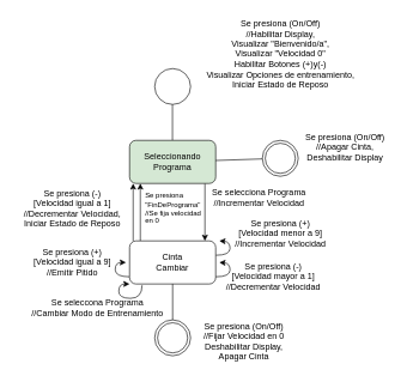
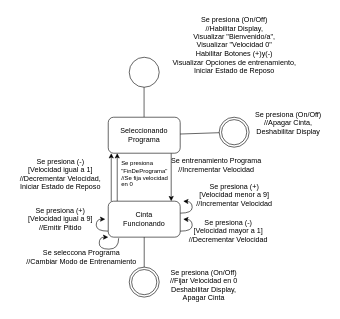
  <mxCell id="0" />
  <mxCell id="1" parent="0" />
  <mxCell id="2" value="Se presiona (On/Off)&lt;div&gt;//Habilitar Display,&lt;/div&gt;&lt;div&gt;Visualizar &quot;Bienvenido/a&quot;,&lt;/div&gt;&lt;div&gt;Visualizar &quot;Velocidad 0&quot;&lt;/div&gt;&lt;div&gt;Habilitar Botones (+)y(-)&lt;/div&gt;&lt;div&gt;Visualizar Opciones de entrenamiento,&lt;/div&gt;&lt;div&gt;Iniciar Estado de Reposo&lt;/div&gt;" style="text;html=1;align=center;verticalAlign=middle;resizable=0;points=[];autosize=1;strokeColor=none;fillColor=none;" vertex="1" parent="1"><mxGeometry x="275" y="20" width="230" height="110" as="geometry" /></mxCell>
  <mxCell id="3" value="" style="ellipse;whiteSpace=wrap;html=1;aspect=fixed;" vertex="1" parent="1"><mxGeometry x="215" y="95" width="50" height="50" as="geometry" /></mxCell>
  <mxCell id="4" value="" style="endArrow=none;html=1;rounded=0;" edge="1" parent="1"><mxGeometry width="50" height="50" relative="1" as="geometry"><mxPoint x="239.76" y="195" as="sourcePoint" /><mxPoint x="239.76" y="145" as="targetPoint" /></mxGeometry></mxCell>
  <mxCell id="5" value="" style="edgeStyle=orthogonalEdgeStyle;rounded=0;orthogonalLoop=1;jettySize=auto;html=1;" edge="1" parent="1"><mxGeometry relative="1" as="geometry"><mxPoint x="285" y="255" as="sourcePoint" /><mxPoint x="285" y="335" as="targetPoint" /></mxGeometry></mxCell>
- <mxCell id="6" value="Seleccionando&lt;div&gt;Programa&lt;/div&gt;" style="rounded=1;whiteSpace=wrap;html=1;fillColor=#d5e8d4;" vertex="1" parent="1"><mxGeometry x="180" y="195" width="120" height="60" as="geometry" /></mxCell>
+ <mxCell id="6" value="Seleccionando&lt;div&gt;Programa&lt;/div&gt;" style="rounded=1;whiteSpace=wrap;html=1;" vertex="1" parent="1"><mxGeometry x="180" y="195" width="120" height="60" as="geometry" /></mxCell>
  <mxCell id="7" style="edgeStyle=orthogonalEdgeStyle;rounded=0;orthogonalLoop=1;jettySize=auto;html=1;curved=1;" edge="1" parent="1" source="11"><mxGeometry relative="1" as="geometry"><mxPoint x="305" y="335" as="targetPoint" /><Array as="points"><mxPoint x="320" y="355" /><mxPoint x="320" y="336" /><mxPoint x="305" y="336" /></Array></mxGeometry></mxCell>
  <mxCell id="8" style="edgeStyle=orthogonalEdgeStyle;rounded=0;orthogonalLoop=1;jettySize=auto;html=1;curved=1;" edge="1" parent="1"><mxGeometry relative="1" as="geometry"><mxPoint x="175" y="365" as="targetPoint" /><mxPoint x="180" y="385" as="sourcePoint" /><Array as="points"><mxPoint x="160" y="385" /><mxPoint x="160" y="365" /></Array></mxGeometry></mxCell>
  <mxCell id="9" style="edgeStyle=orthogonalEdgeStyle;rounded=0;orthogonalLoop=1;jettySize=auto;html=1;" edge="1" parent="1"><mxGeometry relative="1" as="geometry"><mxPoint x="185" y="335" as="sourcePoint" /><mxPoint x="185" y="255" as="targetPoint" /></mxGeometry></mxCell>
  <mxCell id="10" value="" style="edgeStyle=orthogonalEdgeStyle;rounded=0;orthogonalLoop=1;jettySize=auto;html=1;" edge="1" parent="1"><mxGeometry relative="1" as="geometry"><mxPoint x="195" y="335" as="sourcePoint" /><mxPoint x="195" y="255" as="targetPoint" /></mxGeometry></mxCell>
- <mxCell id="11" value="Cinta&lt;div&gt;Cambiar&lt;/div&gt;" style="whiteSpace=wrap;html=1;rounded=1;" vertex="1" parent="1"><mxGeometry x="180" y="335" width="120" height="60" as="geometry" /></mxCell>
- <mxCell id="12" value="Se selecciona Programa&lt;div&gt;//Incrementar Velocidad&lt;/div&gt;" style="text;html=1;align=center;verticalAlign=middle;resizable=0;points=[];autosize=1;strokeColor=none;fillColor=none;" vertex="1" parent="1"><mxGeometry x="285" y="255" width="150" height="40" as="geometry" /></mxCell>
+ <mxCell id="11" value="Cinta&lt;div&gt;Funcionando&lt;/div&gt;" style="whiteSpace=wrap;html=1;rounded=1;" vertex="1" parent="1"><mxGeometry x="180" y="335" width="120" height="60" as="geometry" /></mxCell>
+ <mxCell id="12" value="Se entrenamiento Programa&lt;div&gt;//Incrementar Velocidad&lt;/div&gt;" style="text;html=1;align=center;verticalAlign=middle;resizable=0;points=[];autosize=1;strokeColor=none;fillColor=none;" vertex="1" parent="1"><mxGeometry x="285" y="255" width="150" height="40" as="geometry" /></mxCell>
  <mxCell id="13" value="Se presiona (+)&lt;div&gt;[Velocidad menor a 9]&lt;/div&gt;&lt;div&gt;//Incrementar Velocidad&lt;/div&gt;" style="text;html=1;align=center;verticalAlign=middle;resizable=0;points=[];autosize=1;strokeColor=none;fillColor=none;" vertex="1" parent="1"><mxGeometry x="315" y="295" width="150" height="60" as="geometry" /></mxCell>
  <mxCell id="14" style="edgeStyle=orthogonalEdgeStyle;rounded=0;orthogonalLoop=1;jettySize=auto;html=1;curved=1;" edge="1" parent="1"><mxGeometry relative="1" as="geometry"><mxPoint x="305" y="365" as="targetPoint" /><mxPoint x="300" y="385" as="sourcePoint" /><Array as="points"><mxPoint x="320" y="385" /><mxPoint x="320" y="366" /><mxPoint x="305" y="366" /></Array></mxGeometry></mxCell>
  <mxCell id="15" value="Se presiona (-)&lt;div&gt;[Velocidad mayor a 1]&lt;/div&gt;&lt;div&gt;//Decrementar Velocidad&lt;/div&gt;" style="text;html=1;align=center;verticalAlign=middle;resizable=0;points=[];autosize=1;strokeColor=none;fillColor=none;" vertex="1" parent="1"><mxGeometry x="305" y="355" width="150" height="60" as="geometry" /></mxCell>
  <mxCell id="16" value="Se presiona (+)&lt;div&gt;[Velocidad igual a 9]&lt;/div&gt;&lt;div&gt;//Emitir Pitido&lt;/div&gt;" style="text;html=1;align=center;verticalAlign=middle;resizable=0;points=[];autosize=1;strokeColor=none;fillColor=none;" vertex="1" parent="1"><mxGeometry x="35" y="335" width="130" height="60" as="geometry" /></mxCell>
  <mxCell id="17" value="Se presiona (-)&lt;div&gt;[Velocidad igual a 1]&lt;/div&gt;&lt;div&gt;//Decrementar Velocidad,&lt;/div&gt;&lt;div&gt;Iniciar Estado de Reposo&lt;/div&gt;" style="text;html=1;align=center;verticalAlign=middle;resizable=0;points=[];autosize=1;strokeColor=none;fillColor=none;" vertex="1" parent="1"><mxGeometry x="20" y="255" width="160" height="70" as="geometry" /></mxCell>
  <mxCell id="18" value="" style="ellipse;shape=doubleEllipse;whiteSpace=wrap;html=1;aspect=fixed;" vertex="1" parent="1"><mxGeometry x="365" y="195" width="50" height="50" as="geometry" /></mxCell>
  <mxCell id="19" value="" style="endArrow=none;html=1;rounded=0;" edge="1" parent="1" source="6" target="18"><mxGeometry width="50" height="50" relative="1" as="geometry"><mxPoint x="389.86" y="295" as="sourcePoint" /><mxPoint x="389.86" y="245" as="targetPoint" /></mxGeometry></mxCell>
  <mxCell id="20" value="Se presiona (On/Off)&lt;div&gt;//Apagar Cinta,&lt;/div&gt;&lt;div&gt;Deshabilitar Display&lt;/div&gt;" style="text;html=1;align=center;verticalAlign=middle;resizable=0;points=[];autosize=1;strokeColor=none;fillColor=none;" vertex="1" parent="1"><mxGeometry x="415" y="175" width="130" height="60" as="geometry" /></mxCell>
  <mxCell id="21" value="" style="ellipse;shape=doubleEllipse;whiteSpace=wrap;html=1;aspect=fixed;" vertex="1" parent="1"><mxGeometry x="215" y="445" width="50" height="50" as="geometry" /></mxCell>
  <mxCell id="22" value="" style="endArrow=none;html=1;rounded=0;" edge="1" parent="1" source="11" target="21"><mxGeometry width="50" height="50" relative="1" as="geometry"><mxPoint x="239.86" y="545" as="sourcePoint" /><mxPoint x="240" y="465" as="targetPoint" /></mxGeometry></mxCell>
  <mxCell id="23" value="Se presiona (On/Off)&lt;div&gt;//&lt;span style=&quot;background-color: initial;&quot;&gt;Fijar Velocidad en 0&lt;/span&gt;&lt;/div&gt;&lt;div&gt;Deshabilitar Display,&lt;/div&gt;&lt;div&gt;Apagar Cinta&lt;/div&gt;" style="text;html=1;align=center;verticalAlign=middle;resizable=0;points=[];autosize=1;strokeColor=none;fillColor=none;" vertex="1" parent="1"><mxGeometry x="269" y="440" width="140" height="70" as="geometry" /></mxCell>
  <mxCell id="24" style="edgeStyle=orthogonalEdgeStyle;rounded=0;orthogonalLoop=1;jettySize=auto;html=1;curved=1;exitX=0.145;exitY=1.029;exitDx=0;exitDy=0;exitPerimeter=0;" edge="1" parent="1" source="11"><mxGeometry relative="1" as="geometry"><mxPoint x="180" y="395" as="targetPoint" /><mxPoint x="185" y="415" as="sourcePoint" /><Array as="points"><mxPoint x="197" y="415" /><mxPoint x="165" y="415" /><mxPoint x="165" y="395" /></Array></mxGeometry></mxCell>
  <mxCell id="25" value="Se seleccona Programa&lt;div&gt;//Cambiar Modo de Entrenamiento&lt;/div&gt;" style="text;html=1;align=center;verticalAlign=middle;resizable=0;points=[];autosize=1;strokeColor=none;fillColor=none;" vertex="1" parent="1"><mxGeometry x="30" y="408" width="210" height="40" as="geometry" /></mxCell>
  <mxCell id="26" value="&lt;h5&gt;&lt;span style=&quot;font-weight: normal;&quot;&gt;Se presiona&lt;br&gt;&quot;FinDePrograma&quot;&lt;br&gt;//Se fija velocidad&amp;nbsp;&lt;br&gt;en 0&lt;/span&gt;&lt;/h5&gt;" style="text;html=1;align=left;verticalAlign=middle;resizable=0;points=[];autosize=1;strokeColor=none;fillColor=none;" vertex="1" parent="1"><mxGeometry x="200" y="245" width="100" height="90" as="geometry" /></mxCell>
